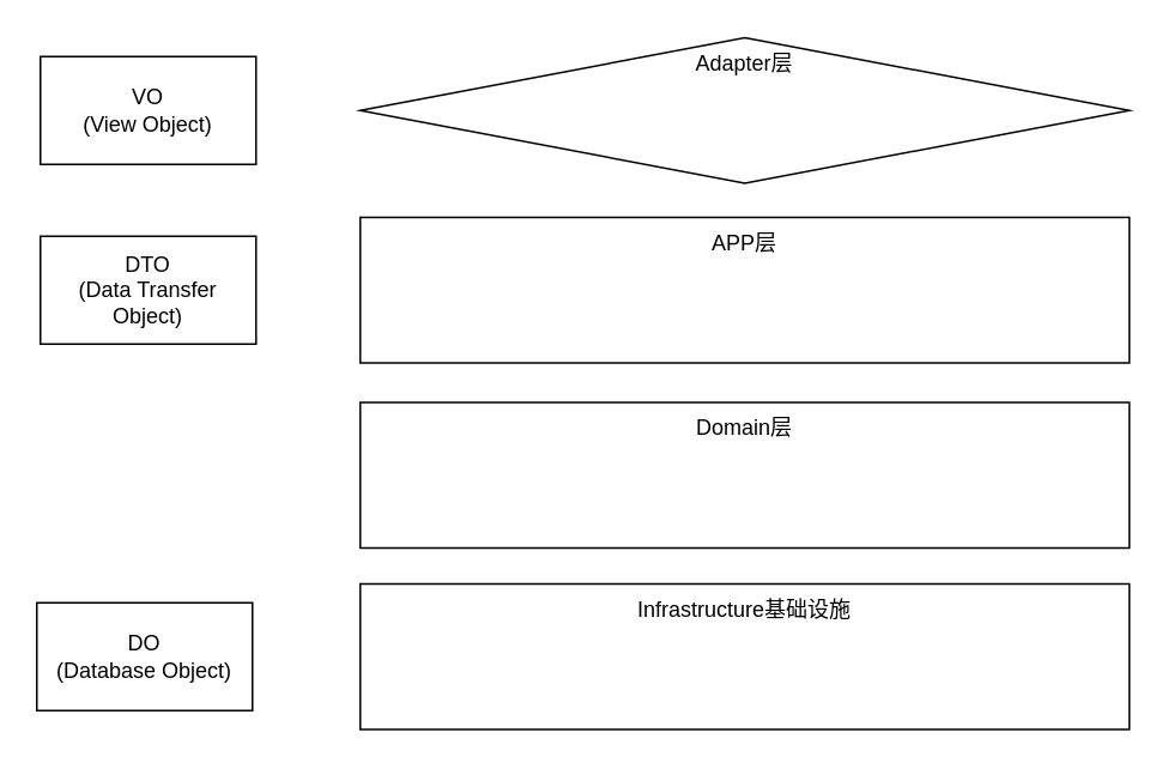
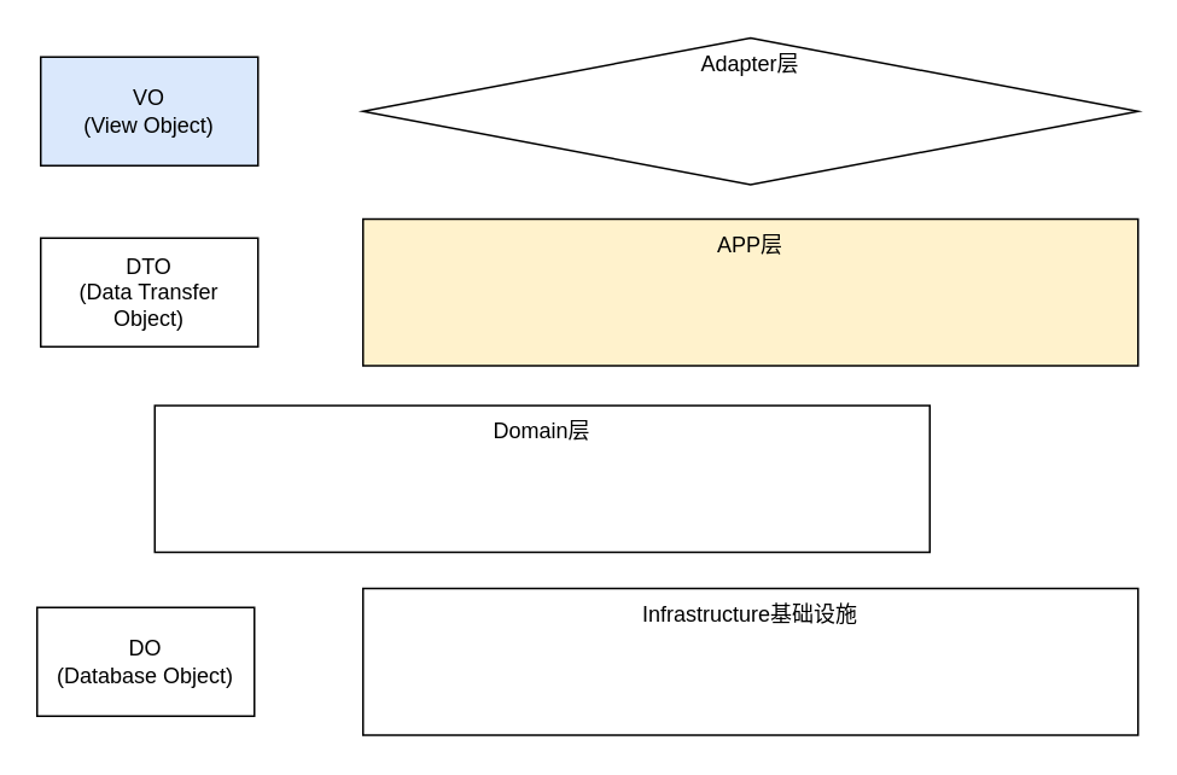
  <mxCell id="0" />
  <mxCell id="1" parent="0" />
  <mxCell id="2" value="Adapter层" style="rhombus;whiteSpace=wrap;html=1;verticalAlign=top;" parent="1" vertex="1"><mxGeometry x="200" y="20.5" width="428" height="81" as="geometry" /></mxCell>
- <mxCell id="3" value="VO&lt;br&gt;(View Object)" style="rounded=0;whiteSpace=wrap;html=1;" parent="1" vertex="1"><mxGeometry x="22" y="31" width="120" height="60" as="geometry" /></mxCell>
+ <mxCell id="3" value="VO&lt;br&gt;(View Object)" style="rounded=0;whiteSpace=wrap;html=1;fillColor=#dae8fc;" parent="1" vertex="1"><mxGeometry x="22" y="31" width="120" height="60" as="geometry" /></mxCell>
  <mxCell id="4" value="DTO&lt;br&gt;(Data Transfer Object)" style="rounded=0;whiteSpace=wrap;html=1;" parent="1" vertex="1"><mxGeometry x="22" y="131" width="120" height="60" as="geometry" /></mxCell>
  <mxCell id="5" value="DO&lt;br&gt;(Database Object)" style="rounded=0;whiteSpace=wrap;html=1;" parent="1" vertex="1"><mxGeometry x="20" y="335" width="120" height="60" as="geometry" /></mxCell>
- <mxCell id="6" value="APP层" style="rounded=0;whiteSpace=wrap;html=1;verticalAlign=top;" vertex="1" parent="1"><mxGeometry x="200" y="120.5" width="428" height="81" as="geometry" /></mxCell>
- <mxCell id="7" value="Domain层" style="rounded=0;whiteSpace=wrap;html=1;verticalAlign=top;" vertex="1" parent="1"><mxGeometry x="200" y="223.5" width="428" height="81" as="geometry" /></mxCell>
+ <mxCell id="6" value="APP层" style="rounded=0;whiteSpace=wrap;html=1;verticalAlign=top;fillColor=#fff2cc;" vertex="1" parent="1"><mxGeometry x="200" y="120.5" width="428" height="81" as="geometry" /></mxCell>
+ <mxCell id="7" value="Domain层" style="rounded=0;whiteSpace=wrap;html=1;verticalAlign=top;" vertex="1" parent="1"><mxGeometry x="85" y="223.5" width="428" height="81" as="geometry" /></mxCell>
  <mxCell id="8" value="Infrastructure基础设施" style="rounded=0;whiteSpace=wrap;html=1;verticalAlign=top;" vertex="1" parent="1"><mxGeometry x="200" y="324.5" width="428" height="81" as="geometry" /></mxCell>
